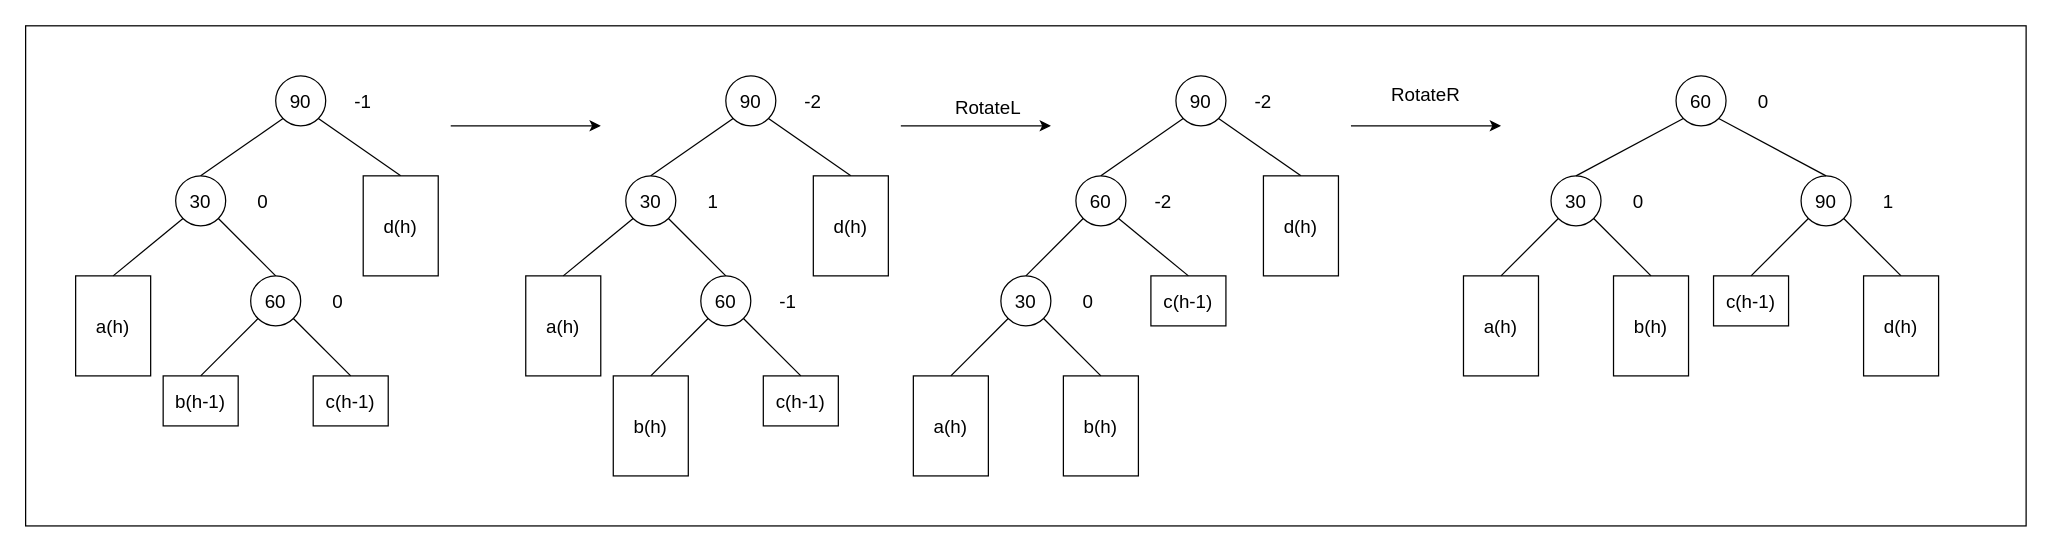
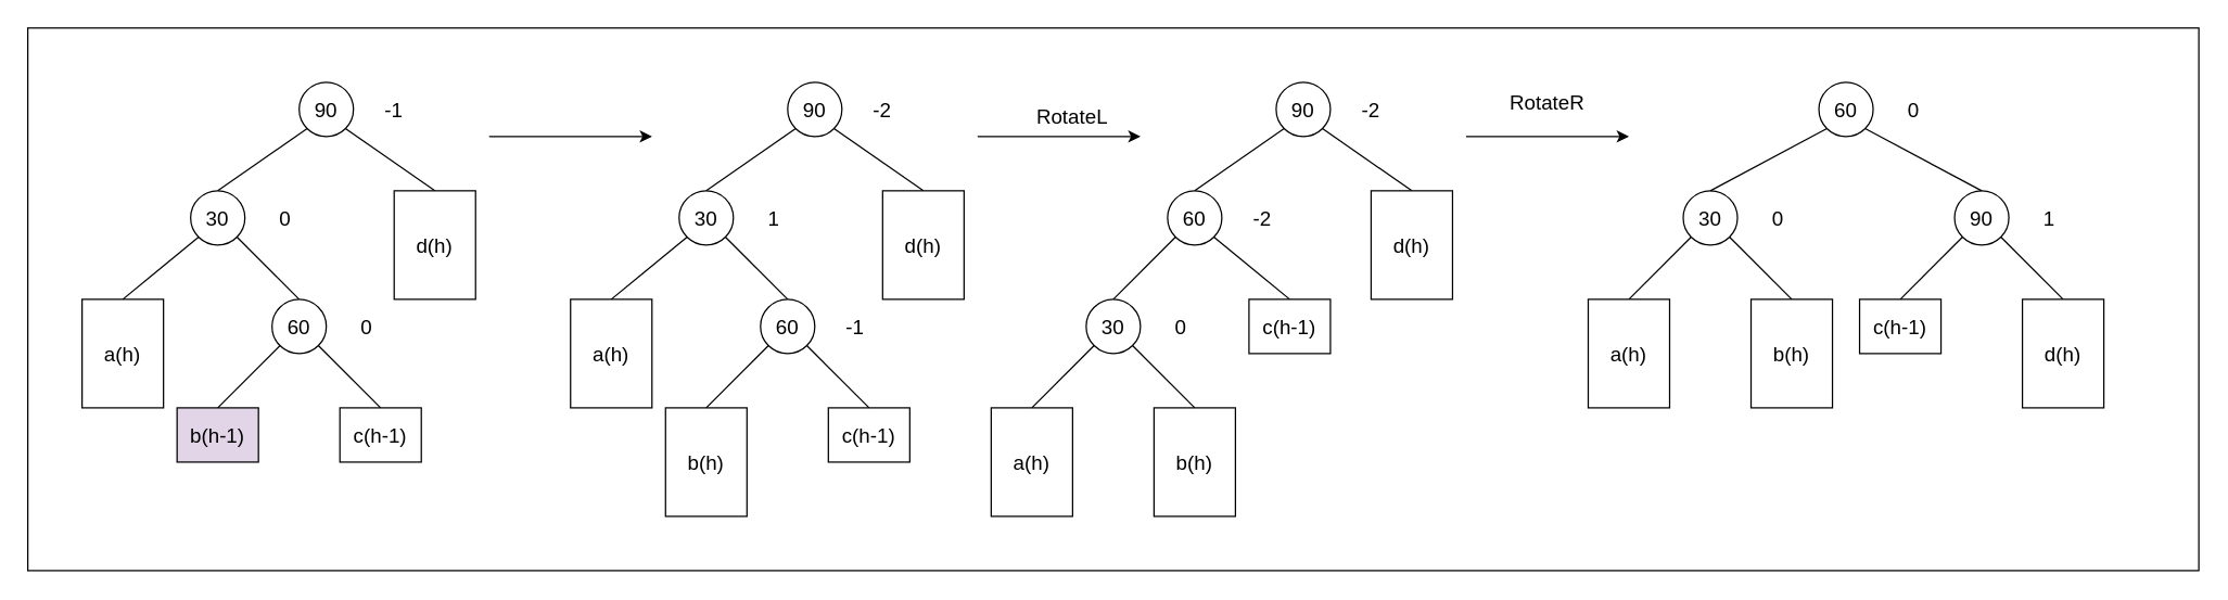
  <mxCell id="0" />
  <mxCell id="1" parent="0" />
  <mxCell id="2" value="" style="rounded=0;whiteSpace=wrap;html=1;fontSize=15;" vertex="1" parent="1"><mxGeometry x="20" y="20" width="1600" height="400" as="geometry" /></mxCell>
  <mxCell id="3" value="&lt;font style=&quot;font-size: 15px;&quot;&gt;90&lt;/font&gt;" style="ellipse;whiteSpace=wrap;html=1;aspect=fixed;" vertex="1" parent="1"><mxGeometry x="220" y="60" width="40" height="40" as="geometry" /></mxCell>
  <mxCell id="4" value="&lt;font style=&quot;font-size: 15px;&quot;&gt;30&lt;/font&gt;" style="ellipse;whiteSpace=wrap;html=1;aspect=fixed;" vertex="1" parent="1"><mxGeometry x="140" y="140" width="40" height="40" as="geometry" /></mxCell>
  <mxCell id="5" value="" style="endArrow=none;html=1;fontSize=15;entryX=0;entryY=1;entryDx=0;entryDy=0;exitX=0.5;exitY=0;exitDx=0;exitDy=0;" edge="1" parent="1" source="4" target="3"><mxGeometry width="50" height="50" relative="1" as="geometry"><mxPoint x="200" y="460" as="sourcePoint" /><mxPoint x="250" y="410" as="targetPoint" /></mxGeometry></mxCell>
  <mxCell id="6" value="" style="endArrow=none;html=1;fontSize=15;entryX=1;entryY=1;entryDx=0;entryDy=0;exitX=0.5;exitY=0;exitDx=0;exitDy=0;" edge="1" parent="1" source="7" target="3"><mxGeometry width="50" height="50" relative="1" as="geometry"><mxPoint x="320" y="140" as="sourcePoint" /><mxPoint x="250" y="410" as="targetPoint" /></mxGeometry></mxCell>
  <mxCell id="7" value="d(h)" style="rounded=0;whiteSpace=wrap;html=1;fontSize=15;" vertex="1" parent="1"><mxGeometry x="290" y="140" width="60" height="80" as="geometry" /></mxCell>
- <mxCell id="8" value="b(h-1)" style="rounded=0;whiteSpace=wrap;html=1;fontSize=15;" vertex="1" parent="1"><mxGeometry x="130" y="300" width="60" height="40" as="geometry" /></mxCell>
+ <mxCell id="8" value="b(h-1)" style="rounded=0;whiteSpace=wrap;html=1;fontSize=15;fillColor=#e1d5e7;" vertex="1" parent="1"><mxGeometry x="130" y="300" width="60" height="40" as="geometry" /></mxCell>
  <mxCell id="9" value="a(h)" style="rounded=0;whiteSpace=wrap;html=1;fontSize=15;" vertex="1" parent="1"><mxGeometry x="60" y="220" width="60" height="80" as="geometry" /></mxCell>
  <mxCell id="10" value="" style="endArrow=none;html=1;fontSize=15;entryX=0;entryY=1;entryDx=0;entryDy=0;exitX=0.5;exitY=0;exitDx=0;exitDy=0;" edge="1" parent="1" source="9" target="4"><mxGeometry width="50" height="50" relative="1" as="geometry"><mxPoint x="220" y="460" as="sourcePoint" /><mxPoint x="270" y="410" as="targetPoint" /></mxGeometry></mxCell>
  <mxCell id="11" value="-1" style="text;html=1;strokeColor=none;fillColor=none;align=center;verticalAlign=middle;whiteSpace=wrap;rounded=0;fontSize=15;" vertex="1" parent="1"><mxGeometry x="260" y="65" width="60" height="30" as="geometry" /></mxCell>
  <mxCell id="12" value="0" style="text;html=1;strokeColor=none;fillColor=none;align=center;verticalAlign=middle;whiteSpace=wrap;rounded=0;fontSize=15;" vertex="1" parent="1"><mxGeometry x="180" y="145" width="60" height="30" as="geometry" /></mxCell>
  <mxCell id="13" value="" style="endArrow=classic;html=1;fontSize=15;" edge="1" parent="1"><mxGeometry width="50" height="50" relative="1" as="geometry"><mxPoint x="360" y="100" as="sourcePoint" /><mxPoint x="480" y="100" as="targetPoint" /></mxGeometry></mxCell>
  <mxCell id="14" value="&lt;span style=&quot;font-size: 15px;&quot;&gt;60&lt;/span&gt;" style="ellipse;whiteSpace=wrap;html=1;aspect=fixed;" vertex="1" parent="1"><mxGeometry x="200" y="220" width="40" height="40" as="geometry" /></mxCell>
  <mxCell id="15" value="" style="endArrow=none;html=1;entryX=1;entryY=1;entryDx=0;entryDy=0;exitX=0.5;exitY=0;exitDx=0;exitDy=0;" edge="1" parent="1" source="14" target="4"><mxGeometry width="50" height="50" relative="1" as="geometry"><mxPoint x="650" y="440" as="sourcePoint" /><mxPoint x="700" y="390" as="targetPoint" /></mxGeometry></mxCell>
  <mxCell id="16" value="c(h-1)" style="rounded=0;whiteSpace=wrap;html=1;fontSize=15;" vertex="1" parent="1"><mxGeometry x="250" y="300" width="60" height="40" as="geometry" /></mxCell>
  <mxCell id="17" value="" style="endArrow=none;html=1;entryX=0;entryY=1;entryDx=0;entryDy=0;exitX=0.5;exitY=0;exitDx=0;exitDy=0;" edge="1" parent="1" source="8" target="14"><mxGeometry width="50" height="50" relative="1" as="geometry"><mxPoint x="650" y="340" as="sourcePoint" /><mxPoint x="700" y="290" as="targetPoint" /></mxGeometry></mxCell>
  <mxCell id="18" value="" style="endArrow=none;html=1;entryX=1;entryY=1;entryDx=0;entryDy=0;exitX=0.5;exitY=0;exitDx=0;exitDy=0;" edge="1" parent="1" source="16" target="14"><mxGeometry width="50" height="50" relative="1" as="geometry"><mxPoint x="650" y="340" as="sourcePoint" /><mxPoint x="700" y="290" as="targetPoint" /></mxGeometry></mxCell>
  <mxCell id="19" value="&lt;font style=&quot;font-size: 15px;&quot;&gt;90&lt;/font&gt;" style="ellipse;whiteSpace=wrap;html=1;aspect=fixed;" vertex="1" parent="1"><mxGeometry x="580" y="60" width="40" height="40" as="geometry" /></mxCell>
  <mxCell id="20" value="&lt;font style=&quot;font-size: 15px;&quot;&gt;30&lt;/font&gt;" style="ellipse;whiteSpace=wrap;html=1;aspect=fixed;" vertex="1" parent="1"><mxGeometry x="500" y="140" width="40" height="40" as="geometry" /></mxCell>
  <mxCell id="21" value="" style="endArrow=none;html=1;fontSize=15;entryX=0;entryY=1;entryDx=0;entryDy=0;exitX=0.5;exitY=0;exitDx=0;exitDy=0;" edge="1" parent="1" source="20" target="19"><mxGeometry width="50" height="50" relative="1" as="geometry"><mxPoint x="560" y="460" as="sourcePoint" /><mxPoint x="610" y="410" as="targetPoint" /></mxGeometry></mxCell>
  <mxCell id="22" value="" style="endArrow=none;html=1;fontSize=15;entryX=1;entryY=1;entryDx=0;entryDy=0;exitX=0.5;exitY=0;exitDx=0;exitDy=0;" edge="1" parent="1" source="23" target="19"><mxGeometry width="50" height="50" relative="1" as="geometry"><mxPoint x="680" y="140" as="sourcePoint" /><mxPoint x="610" y="410" as="targetPoint" /></mxGeometry></mxCell>
  <mxCell id="23" value="d(h)" style="rounded=0;whiteSpace=wrap;html=1;fontSize=15;" vertex="1" parent="1"><mxGeometry x="650" y="140" width="60" height="80" as="geometry" /></mxCell>
  <mxCell id="24" value="b(h)" style="rounded=0;whiteSpace=wrap;html=1;fontSize=15;" vertex="1" parent="1"><mxGeometry x="490" y="300" width="60" height="80" as="geometry" /></mxCell>
  <mxCell id="25" value="a(h)" style="rounded=0;whiteSpace=wrap;html=1;fontSize=15;" vertex="1" parent="1"><mxGeometry x="420" y="220" width="60" height="80" as="geometry" /></mxCell>
  <mxCell id="26" value="" style="endArrow=none;html=1;fontSize=15;entryX=0;entryY=1;entryDx=0;entryDy=0;exitX=0.5;exitY=0;exitDx=0;exitDy=0;" edge="1" parent="1" source="25" target="20"><mxGeometry width="50" height="50" relative="1" as="geometry"><mxPoint x="580" y="460" as="sourcePoint" /><mxPoint x="630" y="410" as="targetPoint" /></mxGeometry></mxCell>
  <mxCell id="27" value="-2" style="text;html=1;strokeColor=none;fillColor=none;align=center;verticalAlign=middle;whiteSpace=wrap;rounded=0;fontSize=15;" vertex="1" parent="1"><mxGeometry x="620" y="65" width="60" height="30" as="geometry" /></mxCell>
  <mxCell id="28" value="1" style="text;html=1;strokeColor=none;fillColor=none;align=center;verticalAlign=middle;whiteSpace=wrap;rounded=0;fontSize=15;" vertex="1" parent="1"><mxGeometry x="540" y="145" width="60" height="30" as="geometry" /></mxCell>
  <mxCell id="29" value="&lt;span style=&quot;font-size: 15px;&quot;&gt;60&lt;/span&gt;" style="ellipse;whiteSpace=wrap;html=1;aspect=fixed;" vertex="1" parent="1"><mxGeometry x="560" y="220" width="40" height="40" as="geometry" /></mxCell>
  <mxCell id="30" value="" style="endArrow=none;html=1;entryX=1;entryY=1;entryDx=0;entryDy=0;exitX=0.5;exitY=0;exitDx=0;exitDy=0;" edge="1" parent="1" source="29" target="20"><mxGeometry width="50" height="50" relative="1" as="geometry"><mxPoint x="1010" y="440" as="sourcePoint" /><mxPoint x="1060" y="390" as="targetPoint" /></mxGeometry></mxCell>
  <mxCell id="31" value="c(h-1)" style="rounded=0;whiteSpace=wrap;html=1;fontSize=15;" vertex="1" parent="1"><mxGeometry x="610" y="300" width="60" height="40" as="geometry" /></mxCell>
  <mxCell id="32" value="" style="endArrow=none;html=1;entryX=0;entryY=1;entryDx=0;entryDy=0;exitX=0.5;exitY=0;exitDx=0;exitDy=0;" edge="1" parent="1" source="24" target="29"><mxGeometry width="50" height="50" relative="1" as="geometry"><mxPoint x="1010" y="340" as="sourcePoint" /><mxPoint x="1060" y="290" as="targetPoint" /></mxGeometry></mxCell>
  <mxCell id="33" value="" style="endArrow=none;html=1;entryX=1;entryY=1;entryDx=0;entryDy=0;exitX=0.5;exitY=0;exitDx=0;exitDy=0;" edge="1" parent="1" source="31" target="29"><mxGeometry width="50" height="50" relative="1" as="geometry"><mxPoint x="1010" y="340" as="sourcePoint" /><mxPoint x="1060" y="290" as="targetPoint" /></mxGeometry></mxCell>
  <mxCell id="34" value="-1" style="text;html=1;strokeColor=none;fillColor=none;align=center;verticalAlign=middle;whiteSpace=wrap;rounded=0;fontSize=15;" vertex="1" parent="1"><mxGeometry x="600" y="225" width="60" height="30" as="geometry" /></mxCell>
  <mxCell id="35" value="0" style="text;html=1;strokeColor=none;fillColor=none;align=center;verticalAlign=middle;whiteSpace=wrap;rounded=0;fontSize=15;" vertex="1" parent="1"><mxGeometry x="240" y="225" width="60" height="30" as="geometry" /></mxCell>
  <mxCell id="36" value="" style="endArrow=classic;html=1;fontSize=15;" edge="1" parent="1"><mxGeometry width="50" height="50" relative="1" as="geometry"><mxPoint x="720" y="100" as="sourcePoint" /><mxPoint x="840" y="100" as="targetPoint" /></mxGeometry></mxCell>
  <mxCell id="37" value="RotateL" style="text;html=1;strokeColor=none;fillColor=none;align=center;verticalAlign=middle;whiteSpace=wrap;rounded=0;fontSize=15;" vertex="1" parent="1"><mxGeometry x="760" y="70" width="60" height="30" as="geometry" /></mxCell>
  <mxCell id="38" value="&lt;font style=&quot;font-size: 15px;&quot;&gt;90&lt;/font&gt;" style="ellipse;whiteSpace=wrap;html=1;aspect=fixed;" vertex="1" parent="1"><mxGeometry x="940" y="60" width="40" height="40" as="geometry" /></mxCell>
  <mxCell id="39" value="&lt;span style=&quot;font-size: 15px;&quot;&gt;60&lt;/span&gt;" style="ellipse;whiteSpace=wrap;html=1;aspect=fixed;" vertex="1" parent="1"><mxGeometry x="860" y="140" width="40" height="40" as="geometry" /></mxCell>
  <mxCell id="40" value="" style="endArrow=none;html=1;fontSize=15;entryX=0;entryY=1;entryDx=0;entryDy=0;exitX=0.5;exitY=0;exitDx=0;exitDy=0;" edge="1" parent="1" source="39" target="38"><mxGeometry width="50" height="50" relative="1" as="geometry"><mxPoint x="920" y="460" as="sourcePoint" /><mxPoint x="970" y="410" as="targetPoint" /></mxGeometry></mxCell>
  <mxCell id="41" value="" style="endArrow=none;html=1;fontSize=15;entryX=1;entryY=1;entryDx=0;entryDy=0;exitX=0.5;exitY=0;exitDx=0;exitDy=0;" edge="1" parent="1" source="42" target="38"><mxGeometry width="50" height="50" relative="1" as="geometry"><mxPoint x="1040" y="140" as="sourcePoint" /><mxPoint x="970" y="410" as="targetPoint" /></mxGeometry></mxCell>
  <mxCell id="42" value="d(h)" style="rounded=0;whiteSpace=wrap;html=1;fontSize=15;" vertex="1" parent="1"><mxGeometry x="1010" y="140" width="60" height="80" as="geometry" /></mxCell>
  <mxCell id="43" value="b(h)" style="rounded=0;whiteSpace=wrap;html=1;fontSize=15;" vertex="1" parent="1"><mxGeometry x="850" y="300" width="60" height="80" as="geometry" /></mxCell>
  <mxCell id="44" value="a(h)" style="rounded=0;whiteSpace=wrap;html=1;fontSize=15;" vertex="1" parent="1"><mxGeometry x="730" y="300" width="60" height="80" as="geometry" /></mxCell>
  <mxCell id="45" value="-2" style="text;html=1;strokeColor=none;fillColor=none;align=center;verticalAlign=middle;whiteSpace=wrap;rounded=0;fontSize=15;" vertex="1" parent="1"><mxGeometry x="980" y="65" width="60" height="30" as="geometry" /></mxCell>
  <mxCell id="46" value="-2" style="text;html=1;strokeColor=none;fillColor=none;align=center;verticalAlign=middle;whiteSpace=wrap;rounded=0;fontSize=15;" vertex="1" parent="1"><mxGeometry x="900" y="145" width="60" height="30" as="geometry" /></mxCell>
  <mxCell id="47" value="&lt;span style=&quot;font-size: 15px;&quot;&gt;30&lt;/span&gt;" style="ellipse;whiteSpace=wrap;html=1;aspect=fixed;" vertex="1" parent="1"><mxGeometry x="800" y="220" width="40" height="40" as="geometry" /></mxCell>
  <mxCell id="48" value="c(h-1)" style="rounded=0;whiteSpace=wrap;html=1;fontSize=15;" vertex="1" parent="1"><mxGeometry x="920" y="220" width="60" height="40" as="geometry" /></mxCell>
  <mxCell id="49" value="0" style="text;html=1;strokeColor=none;fillColor=none;align=center;verticalAlign=middle;whiteSpace=wrap;rounded=0;fontSize=15;" vertex="1" parent="1"><mxGeometry x="840" y="225" width="60" height="30" as="geometry" /></mxCell>
  <mxCell id="50" value="" style="endArrow=none;html=1;entryX=0;entryY=1;entryDx=0;entryDy=0;exitX=0.5;exitY=0;exitDx=0;exitDy=0;" edge="1" parent="1" source="47" target="39"><mxGeometry width="50" height="50" relative="1" as="geometry"><mxPoint x="960" y="410" as="sourcePoint" /><mxPoint x="1010" y="360" as="targetPoint" /></mxGeometry></mxCell>
  <mxCell id="51" value="" style="endArrow=none;html=1;entryX=1;entryY=1;entryDx=0;entryDy=0;exitX=0.5;exitY=0;exitDx=0;exitDy=0;" edge="1" parent="1" source="48" target="39"><mxGeometry width="50" height="50" relative="1" as="geometry"><mxPoint x="960" y="410" as="sourcePoint" /><mxPoint x="1010" y="360" as="targetPoint" /></mxGeometry></mxCell>
  <mxCell id="52" value="" style="endArrow=none;html=1;entryX=0;entryY=1;entryDx=0;entryDy=0;exitX=0.5;exitY=0;exitDx=0;exitDy=0;" edge="1" parent="1" source="44" target="47"><mxGeometry width="50" height="50" relative="1" as="geometry"><mxPoint x="960" y="410" as="sourcePoint" /><mxPoint x="1010" y="360" as="targetPoint" /></mxGeometry></mxCell>
  <mxCell id="53" value="" style="endArrow=none;html=1;entryX=1;entryY=1;entryDx=0;entryDy=0;exitX=0.5;exitY=0;exitDx=0;exitDy=0;" edge="1" parent="1" source="43" target="47"><mxGeometry width="50" height="50" relative="1" as="geometry"><mxPoint x="960" y="410" as="sourcePoint" /><mxPoint x="1010" y="360" as="targetPoint" /></mxGeometry></mxCell>
  <mxCell id="54" value="" style="endArrow=classic;html=1;fontSize=15;" edge="1" parent="1"><mxGeometry width="50" height="50" relative="1" as="geometry"><mxPoint x="1080" y="100" as="sourcePoint" /><mxPoint x="1200" y="100" as="targetPoint" /></mxGeometry></mxCell>
  <mxCell id="55" value="RotateR" style="text;html=1;strokeColor=none;fillColor=none;align=center;verticalAlign=middle;whiteSpace=wrap;rounded=0;fontSize=15;" vertex="1" parent="1"><mxGeometry x="1110" y="60" width="60" height="30" as="geometry" /></mxCell>
  <mxCell id="56" value="&lt;font style=&quot;font-size: 15px;&quot;&gt;90&lt;/font&gt;" style="ellipse;whiteSpace=wrap;html=1;aspect=fixed;" vertex="1" parent="1"><mxGeometry x="1440" y="140" width="40" height="40" as="geometry" /></mxCell>
  <mxCell id="57" value="&lt;span style=&quot;font-size: 15px;&quot;&gt;60&lt;/span&gt;" style="ellipse;whiteSpace=wrap;html=1;aspect=fixed;" vertex="1" parent="1"><mxGeometry x="1340" y="60" width="40" height="40" as="geometry" /></mxCell>
  <mxCell id="58" value="" style="endArrow=none;html=1;fontSize=15;entryX=1;entryY=1;entryDx=0;entryDy=0;exitX=0.5;exitY=0;exitDx=0;exitDy=0;" edge="1" parent="1" source="59" target="56"><mxGeometry width="50" height="50" relative="1" as="geometry"><mxPoint x="1510" y="420" as="sourcePoint" /><mxPoint x="1440" y="690" as="targetPoint" /></mxGeometry></mxCell>
  <mxCell id="59" value="d(h)" style="rounded=0;whiteSpace=wrap;html=1;fontSize=15;" vertex="1" parent="1"><mxGeometry x="1490" y="220" width="60" height="80" as="geometry" /></mxCell>
  <mxCell id="60" value="b(h)" style="rounded=0;whiteSpace=wrap;html=1;fontSize=15;" vertex="1" parent="1"><mxGeometry x="1290" y="220" width="60" height="80" as="geometry" /></mxCell>
  <mxCell id="61" value="a(h)" style="rounded=0;whiteSpace=wrap;html=1;fontSize=15;" vertex="1" parent="1"><mxGeometry x="1170" y="220" width="60" height="80" as="geometry" /></mxCell>
  <mxCell id="62" value="1" style="text;html=1;strokeColor=none;fillColor=none;align=center;verticalAlign=middle;whiteSpace=wrap;rounded=0;fontSize=15;" vertex="1" parent="1"><mxGeometry x="1480" y="145" width="60" height="30" as="geometry" /></mxCell>
  <mxCell id="63" value="0" style="text;html=1;strokeColor=none;fillColor=none;align=center;verticalAlign=middle;whiteSpace=wrap;rounded=0;fontSize=15;" vertex="1" parent="1"><mxGeometry x="1380" y="65" width="60" height="30" as="geometry" /></mxCell>
  <mxCell id="64" value="&lt;span style=&quot;font-size: 15px;&quot;&gt;30&lt;/span&gt;" style="ellipse;whiteSpace=wrap;html=1;aspect=fixed;" vertex="1" parent="1"><mxGeometry x="1240" y="140" width="40" height="40" as="geometry" /></mxCell>
  <mxCell id="65" value="c(h-1)" style="rounded=0;whiteSpace=wrap;html=1;fontSize=15;" vertex="1" parent="1"><mxGeometry x="1370" y="220" width="60" height="40" as="geometry" /></mxCell>
  <mxCell id="66" value="0" style="text;html=1;strokeColor=none;fillColor=none;align=center;verticalAlign=middle;whiteSpace=wrap;rounded=0;fontSize=15;" vertex="1" parent="1"><mxGeometry x="1280" y="145" width="60" height="30" as="geometry" /></mxCell>
  <mxCell id="67" value="" style="endArrow=none;html=1;entryX=0;entryY=1;entryDx=0;entryDy=0;exitX=0.5;exitY=0;exitDx=0;exitDy=0;" edge="1" parent="1" source="64" target="57"><mxGeometry width="50" height="50" relative="1" as="geometry"><mxPoint x="1400" y="330" as="sourcePoint" /><mxPoint x="1450" y="280" as="targetPoint" /></mxGeometry></mxCell>
  <mxCell id="68" value="" style="endArrow=none;html=1;entryX=0;entryY=1;entryDx=0;entryDy=0;exitX=0.5;exitY=0;exitDx=0;exitDy=0;" edge="1" parent="1" source="61" target="64"><mxGeometry width="50" height="50" relative="1" as="geometry"><mxPoint x="1400" y="330" as="sourcePoint" /><mxPoint x="1450" y="280" as="targetPoint" /></mxGeometry></mxCell>
  <mxCell id="69" value="" style="endArrow=none;html=1;entryX=1;entryY=1;entryDx=0;entryDy=0;exitX=0.5;exitY=0;exitDx=0;exitDy=0;" edge="1" parent="1" source="60" target="64"><mxGeometry width="50" height="50" relative="1" as="geometry"><mxPoint x="1400" y="330" as="sourcePoint" /><mxPoint x="1450" y="280" as="targetPoint" /></mxGeometry></mxCell>
  <mxCell id="70" value="" style="endArrow=none;html=1;entryX=0;entryY=1;entryDx=0;entryDy=0;exitX=0.5;exitY=0;exitDx=0;exitDy=0;" edge="1" parent="1" source="65" target="56"><mxGeometry width="50" height="50" relative="1" as="geometry"><mxPoint x="930" y="430" as="sourcePoint" /><mxPoint x="980" y="380" as="targetPoint" /></mxGeometry></mxCell>
  <mxCell id="71" value="" style="endArrow=none;html=1;entryX=1;entryY=1;entryDx=0;entryDy=0;exitX=0.5;exitY=0;exitDx=0;exitDy=0;" edge="1" parent="1" source="56" target="57"><mxGeometry width="50" height="50" relative="1" as="geometry"><mxPoint x="930" y="430" as="sourcePoint" /><mxPoint x="980" y="380" as="targetPoint" /></mxGeometry></mxCell>
